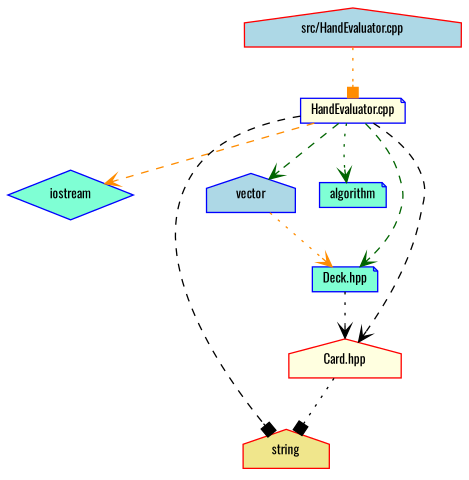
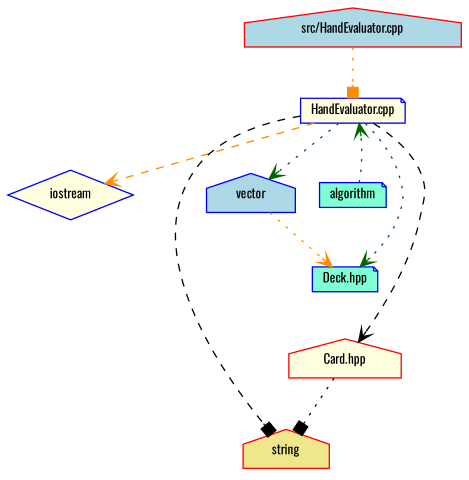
  digraph {
    fontname=Oswald
    node [color=blue fillcolor=lightyellow fontname=Oswald fontsize=10 shape=house style=filled]
    edge [arrowhead=vee color=black fontname=Oswald fontsize=10 labelfontname=Helvetica labelfontsize=10 style=dotted]
    n1 [color=red fillcolor=lightblue fontcolor=black height=0.2 label="src/HandEvaluator.cpp" width=0.4]
    n2 [height=0.2 label="HandEvaluator.cpp" shape=note width=0.4]
-   n3 [fillcolor=aquamarine height=0.2 label=iostream shape=diamond width=0.4]
+   n3 [height=0.2 label=iostream shape=diamond width=0.4]
    n4 [fillcolor=lightblue height=0.2 label=vector width=0.4]
    n5 [color=red fillcolor=khaki height=0.2 label=string width=0.4]
    n6 [fillcolor=aquamarine height=0.2 label=algorithm shape=note width=0.4]
    n7 [color=red height=0.2 label="Card.hpp" width=0.4]
    n8 [fillcolor=aquamarine height=0.2 label="Deck.hpp" shape=note width=0.4]
    n1 -> n2 [arrowhead=box color=darkorange]
    n2 -> n3 [color=darkorange style=dashed]
-   n2 -> n4 [color=darkgreen style=dashed]
+   n2 -> n4 [color=darkgreen]
    n2 -> n5 [arrowhead=box style=dashed]
-   n2 -> n6 [color=darkgreen]
+   n6 -> n2 [color=darkgreen]
    n2 -> n7 [style=dashed]
-   n2 -> n8 [color=darkgreen style=dashed]
+   n2 -> n8 [color=darkgreen]
    n4 -> n8 [color=darkorange]
    n7 -> n5 [arrowhead=box]
-   n8 -> n7
  }
